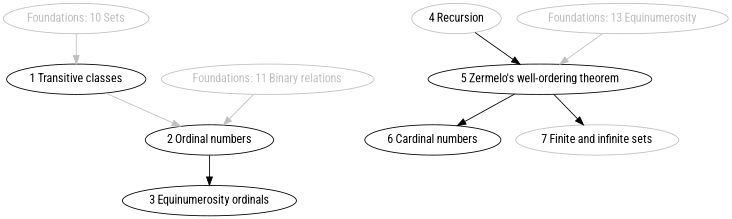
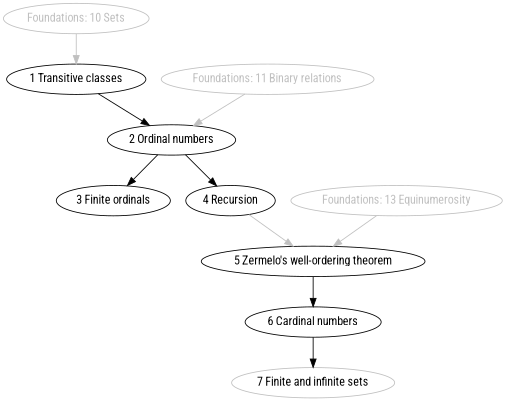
  digraph {
    fontname="Roboto Condensed"
    node [fontname="Roboto Condensed"]
    edge [fontname="Roboto Condensed"]
    n1 [color=gray fontcolor=gray label="Foundations: 10 Sets"]
    n2 [label="1 Transitive classes"]
    n3 [label="2 Ordinal numbers"]
    n4 [color=gray fontcolor=gray label="Foundations: 11 Binary relations"]
-   n5 [label="3 Equinumerosity ordinals"]
-   n6 [label="4 Recursion" color=gray]
+   n5 [label="3 Finite ordinals"]
+   n6 [label="4 Recursion"]
    n7 [color=gray fontcolor=gray label="Foundations: 13 Equinumerosity"]
    n8 [label="5 Zermelo's well-ordering theorem"]
    n9 [label="6 Cardinal numbers"]
    n10 [color=gray label="7 Finite and infinite sets"]
    n1 -> n2 [color=gray]
-   n2 -> n3 [color=gray]
+   n2 -> n3
    n3 -> n5
+   n3 -> n6
    n4 -> n3 [color=gray]
-   n6 -> n8
+   n6 -> n8 [color=gray]
    n7 -> n8 [color=gray]
    n8 -> n9
-   n8 -> n10
+   n9 -> n10
  }
